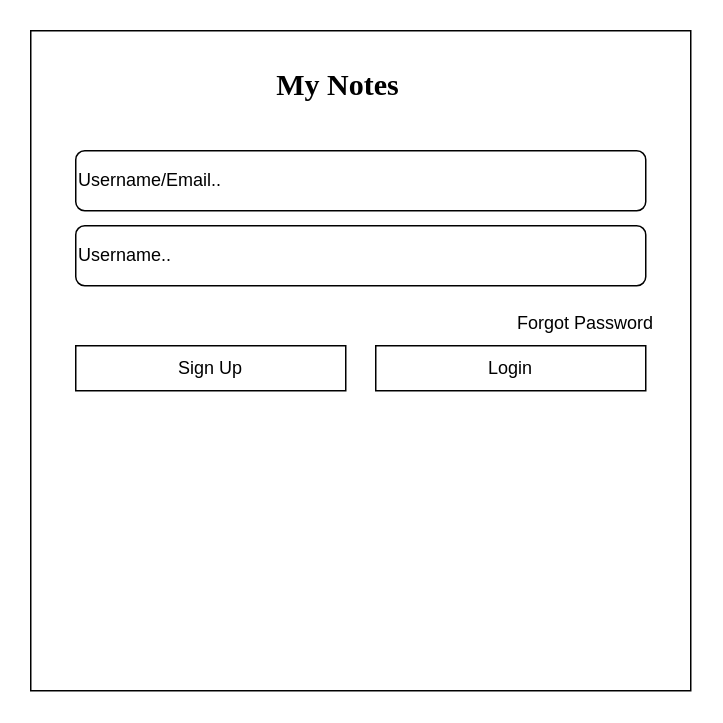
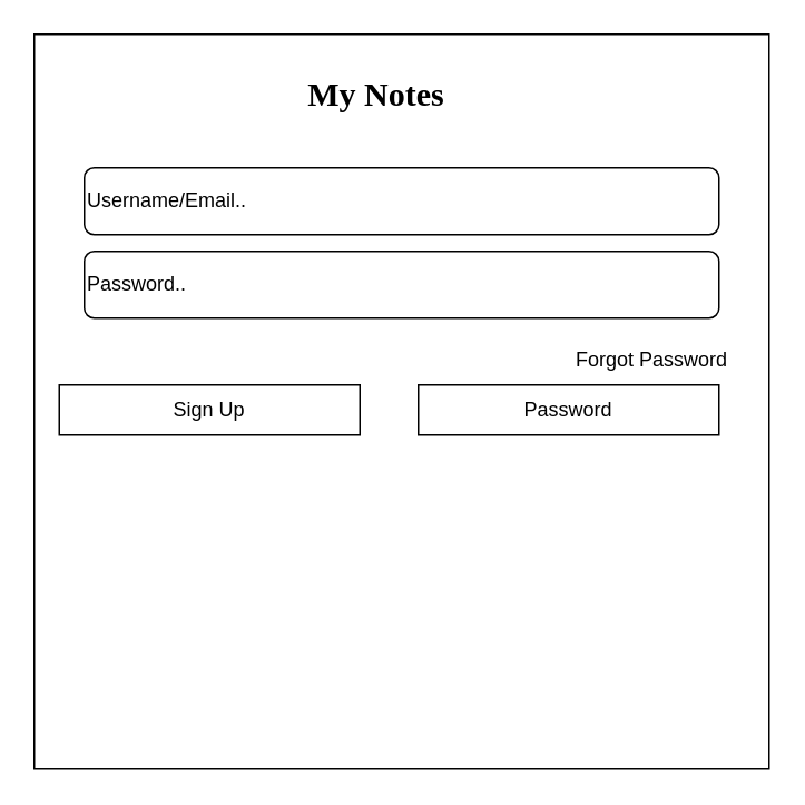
  <mxCell id="0" />
  <mxCell id="1" parent="0" />
  <mxCell id="2" value="" style="whiteSpace=wrap;html=1;aspect=fixed;" vertex="1" parent="1"><mxGeometry x="20" y="20" width="440" height="440" as="geometry" /></mxCell>
  <mxCell id="3" value="&lt;font face=&quot;Georgia&quot;&gt;&lt;b&gt;My Notes&lt;/b&gt;&lt;/font&gt;" style="text;html=1;strokeColor=none;fillColor=none;align=center;verticalAlign=middle;whiteSpace=wrap;rounded=0;fontSize=20;" vertex="1" parent="1"><mxGeometry x="160" y="40" width="130" height="30" as="geometry" /></mxCell>
  <mxCell id="4" value="Forgot Password" style="text;html=1;strokeColor=none;fillColor=none;align=center;verticalAlign=middle;whiteSpace=wrap;rounded=0;" vertex="1" parent="1"><mxGeometry x="340" y="200" width="100" height="30" as="geometry" /></mxCell>
  <mxCell id="5" value="Username/Email.." style="rounded=1;whiteSpace=wrap;html=1;align=left;" vertex="1" parent="1"><mxGeometry x="50" y="100" width="380" height="40" as="geometry" /></mxCell>
- <mxCell id="6" value="Username.." style="rounded=1;whiteSpace=wrap;html=1;align=left;" vertex="1" parent="1"><mxGeometry x="50" y="150" width="380" height="40" as="geometry" /></mxCell>
- <mxCell id="7" value="Login" style="rounded=0;whiteSpace=wrap;html=1;" vertex="1" parent="1"><mxGeometry x="250" y="230" width="180" height="30" as="geometry" /></mxCell>
- <mxCell id="8" value="Sign Up" style="rounded=0;whiteSpace=wrap;html=1;" vertex="1" parent="1"><mxGeometry x="50" y="230" width="180" height="30" as="geometry" /></mxCell>
+ <mxCell id="6" value="Password.." style="rounded=1;whiteSpace=wrap;html=1;align=left;" vertex="1" parent="1"><mxGeometry x="50" y="150" width="380" height="40" as="geometry" /></mxCell>
+ <mxCell id="7" value="Password" style="rounded=0;whiteSpace=wrap;html=1;" vertex="1" parent="1"><mxGeometry x="250" y="230" width="180" height="30" as="geometry" /></mxCell>
+ <mxCell id="8" value="Sign Up" style="rounded=0;whiteSpace=wrap;html=1;" vertex="1" parent="1"><mxGeometry x="35" y="230" width="180" height="30" as="geometry" /></mxCell>
